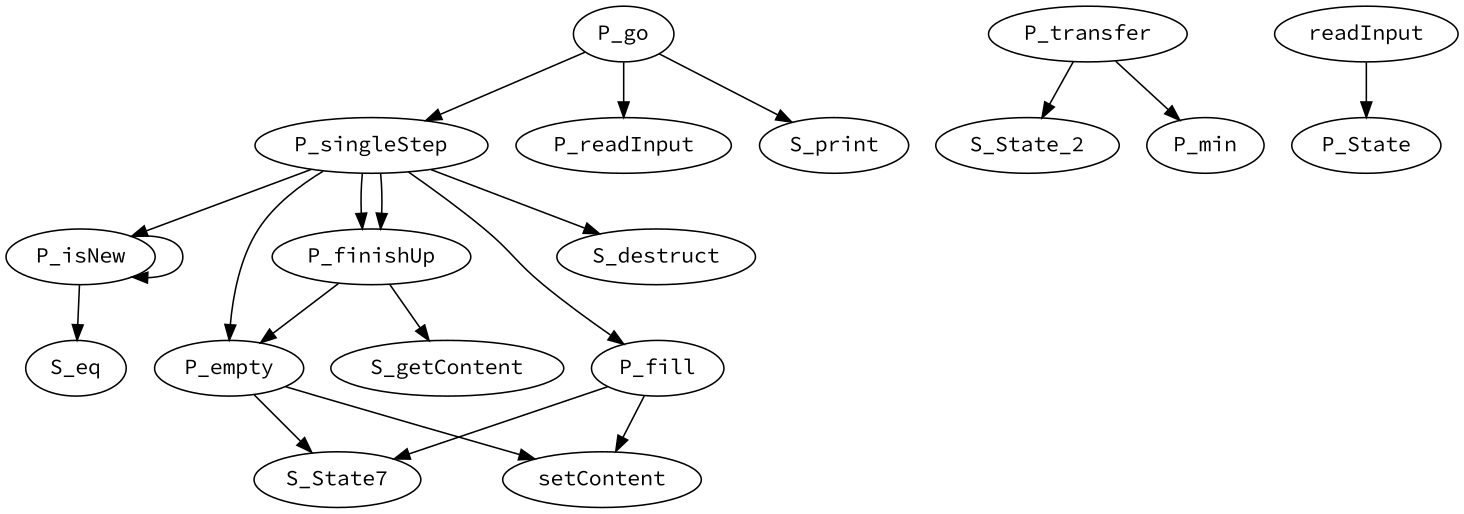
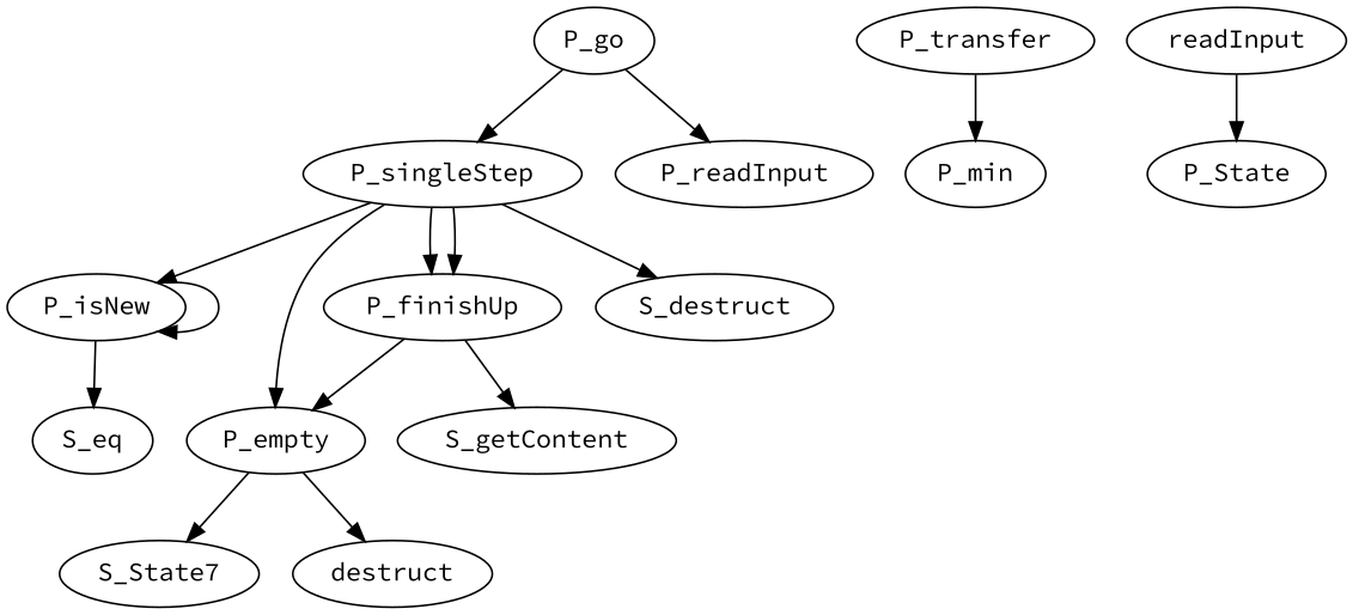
  digraph {
    fontname="Source Code Pro"
    node [fontname="Source Code Pro"]
    edge [fontname="Source Code Pro"]
    P_isNew
    S_eq
    n3 [label=S_State7]
    P_empty
-   setContent
-   P_fill
+   setContent [label=destruct]
    P_transfer
-   S_State_2
    P_min
    P_finishUp
    S_getContent
    P_singleStep
    S_destruct
    P_go
    n15 [label=P_readInput]
-   S_print
    n17 [label=P_State]
    readInput
    P_isNew -> P_isNew
    P_isNew -> S_eq
    P_empty -> n3
    P_empty -> setContent
-   P_fill -> n3
-   P_fill -> setContent
-   P_transfer -> S_State_2
    P_transfer -> P_min
    P_finishUp -> P_empty
    P_finishUp -> S_getContent
    P_singleStep -> P_isNew
    P_singleStep -> P_empty
-   P_singleStep -> P_fill
    P_singleStep -> P_finishUp
    P_singleStep -> P_finishUp
    P_singleStep -> S_destruct
    P_go -> P_singleStep
    P_go -> n15
-   P_go -> S_print
    readInput -> n17
  }
